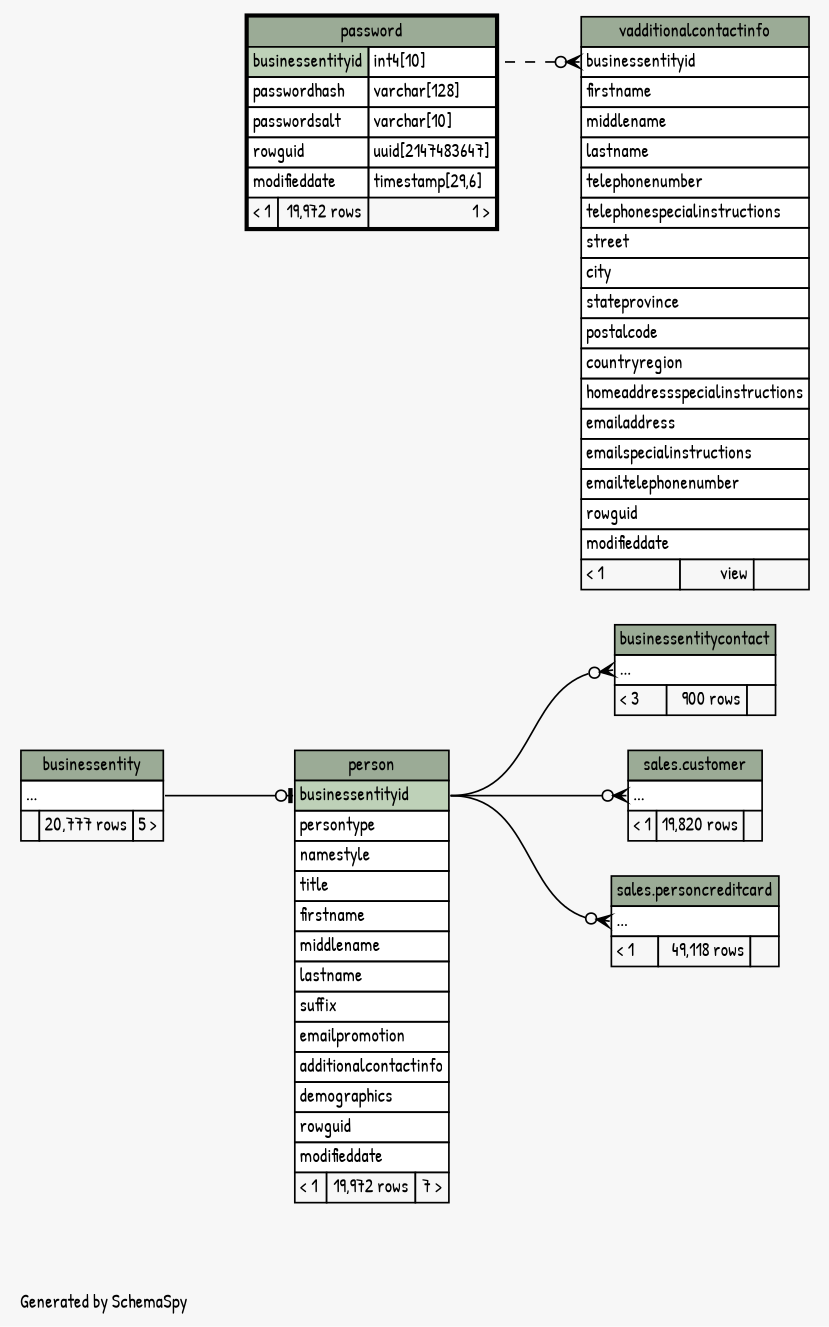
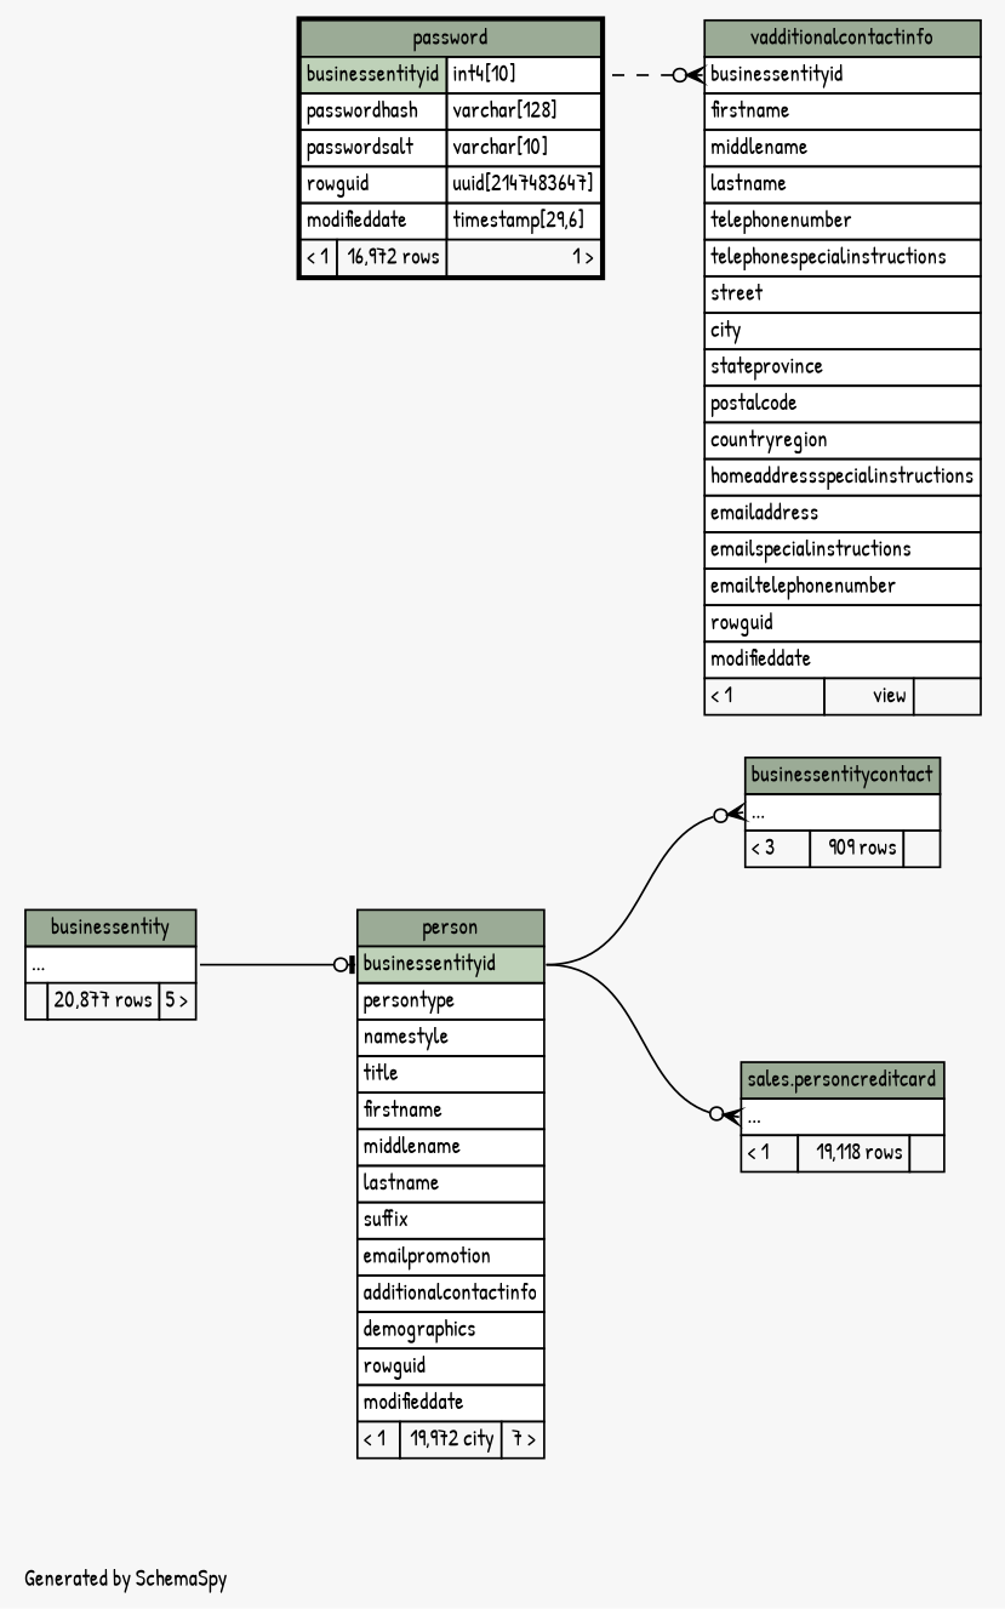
  digraph {
    bgcolor="#f7f7f7"
    fontname="Patrick Hand"
    fontsize=11
    label="\nGenerated by SchemaSpy"
    labeljust=l
    nodesep=0.18
    rankdir=RL
    ranksep=0.46
    node [fontname="Patrick Hand" fontsize=11 shape=plaintext]
    edge [arrowhead=none arrowsize=0.8 arrowtail=crowodot dir=back fontname="Patrick Hand" headport="businessentityid:e" tailport="elipses:w"]
-   n1 [label=<     <TABLE BORDER="0" CELLBORDER="1" CELLSPACING="0" BGCOLOR="#ffffff">       <TR><TD COLSPAN="3" BGCOLOR="#9bab96" ALIGN="CENTER">businessentitycontact</TD></TR>       <TR><TD PORT="elipses" COLSPAN="3" ALIGN="LEFT">...</TD></TR>       <TR><TD ALIGN="LEFT" BGCOLOR="#f7f7f7">&lt; 3</TD><TD ALIGN="RIGHT" BGCOLOR="#f7f7f7">900 rows</TD><TD ALIGN="RIGHT" BGCOLOR="#f7f7f7">  </TD></TR>     </TABLE>>]
-   n2 [label=<     <TABLE BORDER="0" CELLBORDER="1" CELLSPACING="0" BGCOLOR="#ffffff">       <TR><TD COLSPAN="3" BGCOLOR="#9bab96" ALIGN="CENTER">person</TD></TR>       <TR><TD PORT="businessentityid" COLSPAN="3" BGCOLOR="#bed1b8" ALIGN="LEFT">businessentityid</TD></TR>       <TR><TD PORT="persontype" COLSPAN="3" ALIGN="LEFT">persontype</TD></TR>       <TR><TD PORT="namestyle" COLSPAN="3" ALIGN="LEFT">namestyle</TD></TR>       <TR><TD PORT="title" COLSPAN="3" ALIGN="LEFT">title</TD></TR>       <TR><TD PORT="firstname" COLSPAN="3" ALIGN="LEFT">firstname</TD></TR>       <TR><TD PORT="middlename" COLSPAN="3" ALIGN="LEFT">middlename</TD></TR>       <TR><TD PORT="lastname" COLSPAN="3" ALIGN="LEFT">lastname</TD></TR>       <TR><TD PORT="suffix" COLSPAN="3" ALIGN="LEFT">suffix</TD></TR>       <TR><TD PORT="emailpromotion" COLSPAN="3" ALIGN="LEFT">emailpromotion</TD></TR>       <TR><TD PORT="additionalcontactinfo" COLSPAN="3" ALIGN="LEFT">additionalcontactinfo</TD></TR>       <TR><TD PORT="demographics" COLSPAN="3" ALIGN="LEFT">demographics</TD></TR>       <TR><TD PORT="rowguid" COLSPAN="3" ALIGN="LEFT">rowguid</TD></TR>       <TR><TD PORT="modifieddate" COLSPAN="3" ALIGN="LEFT">modifieddate</TD></TR>       <TR><TD ALIGN="LEFT" BGCOLOR="#f7f7f7">&lt; 1</TD><TD ALIGN="RIGHT" BGCOLOR="#f7f7f7">19,972 rows</TD><TD ALIGN="RIGHT" BGCOLOR="#f7f7f7">7 &gt;</TD></TR>     </TABLE>>]
-   n3 [label=<     <TABLE BORDER="0" CELLBORDER="1" CELLSPACING="0" BGCOLOR="#ffffff">       <TR><TD COLSPAN="3" BGCOLOR="#9bab96" ALIGN="CENTER">businessentity</TD></TR>       <TR><TD PORT="elipses" COLSPAN="3" ALIGN="LEFT">...</TD></TR>       <TR><TD ALIGN="LEFT" BGCOLOR="#f7f7f7">  </TD><TD ALIGN="RIGHT" BGCOLOR="#f7f7f7">20,777 rows</TD><TD ALIGN="RIGHT" BGCOLOR="#f7f7f7">5 &gt;</TD></TR>     </TABLE>>]
-   n4 [label=<     <TABLE BORDER="0" CELLBORDER="1" CELLSPACING="0" BGCOLOR="#ffffff">       <TR><TD COLSPAN="3" BGCOLOR="#9bab96" ALIGN="CENTER">sales.customer</TD></TR>       <TR><TD PORT="elipses" COLSPAN="3" ALIGN="LEFT">...</TD></TR>       <TR><TD ALIGN="LEFT" BGCOLOR="#f7f7f7">&lt; 1</TD><TD ALIGN="RIGHT" BGCOLOR="#f7f7f7">19,820 rows</TD><TD ALIGN="RIGHT" BGCOLOR="#f7f7f7">  </TD></TR>     </TABLE>>]
-   n5 [label=<     <TABLE BORDER="2" CELLBORDER="1" CELLSPACING="0" BGCOLOR="#ffffff">       <TR><TD COLSPAN="3" BGCOLOR="#9bab96" ALIGN="CENTER">password</TD></TR>       <TR><TD PORT="businessentityid" COLSPAN="2" BGCOLOR="#bed1b8" ALIGN="LEFT">businessentityid</TD><TD PORT="businessentityid.type" ALIGN="LEFT">int4[10]</TD></TR>       <TR><TD PORT="passwordhash" COLSPAN="2" ALIGN="LEFT">passwordhash</TD><TD PORT="passwordhash.type" ALIGN="LEFT">varchar[128]</TD></TR>       <TR><TD PORT="passwordsalt" COLSPAN="2" ALIGN="LEFT">passwordsalt</TD><TD PORT="passwordsalt.type" ALIGN="LEFT">varchar[10]</TD></TR>       <TR><TD PORT="rowguid" COLSPAN="2" ALIGN="LEFT">rowguid</TD><TD PORT="rowguid.type" ALIGN="LEFT">uuid[2147483647]</TD></TR>       <TR><TD PORT="modifieddate" COLSPAN="2" ALIGN="LEFT">modifieddate</TD><TD PORT="modifieddate.type" ALIGN="LEFT">timestamp[29,6]</TD></TR>       <TR><TD ALIGN="LEFT" BGCOLOR="#f7f7f7">&lt; 1</TD><TD ALIGN="RIGHT" BGCOLOR="#f7f7f7">19,972 rows</TD><TD ALIGN="RIGHT" BGCOLOR="#f7f7f7">1 &gt;</TD></TR>     </TABLE>>]
-   n6 [label=<     <TABLE BORDER="0" CELLBORDER="1" CELLSPACING="0" BGCOLOR="#ffffff">       <TR><TD COLSPAN="3" BGCOLOR="#9bab96" ALIGN="CENTER">sales.personcreditcard</TD></TR>       <TR><TD PORT="elipses" COLSPAN="3" ALIGN="LEFT">...</TD></TR>       <TR><TD ALIGN="LEFT" BGCOLOR="#f7f7f7">&lt; 1</TD><TD ALIGN="RIGHT" BGCOLOR="#f7f7f7">49,118 rows</TD><TD ALIGN="RIGHT" BGCOLOR="#f7f7f7">  </TD></TR>     </TABLE>>]
+   n1 [label=<     <TABLE BORDER="0" CELLBORDER="1" CELLSPACING="0" BGCOLOR="#ffffff">       <TR><TD COLSPAN="3" BGCOLOR="#9bab96" ALIGN="CENTER">businessentitycontact</TD></TR>       <TR><TD PORT="elipses" COLSPAN="3" ALIGN="LEFT">...</TD></TR>       <TR><TD ALIGN="LEFT" BGCOLOR="#f7f7f7">&lt; 3</TD><TD ALIGN="RIGHT" BGCOLOR="#f7f7f7">909 rows</TD><TD ALIGN="RIGHT" BGCOLOR="#f7f7f7">  </TD></TR>     </TABLE>>]
+   n2 [label=<     <TABLE BORDER="0" CELLBORDER="1" CELLSPACING="0" BGCOLOR="#ffffff">       <TR><TD COLSPAN="3" BGCOLOR="#9bab96" ALIGN="CENTER">person</TD></TR>       <TR><TD PORT="businessentityid" COLSPAN="3" BGCOLOR="#bed1b8" ALIGN="LEFT">businessentityid</TD></TR>       <TR><TD PORT="persontype" COLSPAN="3" ALIGN="LEFT">persontype</TD></TR>       <TR><TD PORT="namestyle" COLSPAN="3" ALIGN="LEFT">namestyle</TD></TR>       <TR><TD PORT="title" COLSPAN="3" ALIGN="LEFT">title</TD></TR>       <TR><TD PORT="firstname" COLSPAN="3" ALIGN="LEFT">firstname</TD></TR>       <TR><TD PORT="middlename" COLSPAN="3" ALIGN="LEFT">middlename</TD></TR>       <TR><TD PORT="lastname" COLSPAN="3" ALIGN="LEFT">lastname</TD></TR>       <TR><TD PORT="suffix" COLSPAN="3" ALIGN="LEFT">suffix</TD></TR>       <TR><TD PORT="emailpromotion" COLSPAN="3" ALIGN="LEFT">emailpromotion</TD></TR>       <TR><TD PORT="additionalcontactinfo" COLSPAN="3" ALIGN="LEFT">additionalcontactinfo</TD></TR>       <TR><TD PORT="demographics" COLSPAN="3" ALIGN="LEFT">demographics</TD></TR>       <TR><TD PORT="rowguid" COLSPAN="3" ALIGN="LEFT">rowguid</TD></TR>       <TR><TD PORT="modifieddate" COLSPAN="3" ALIGN="LEFT">modifieddate</TD></TR>       <TR><TD ALIGN="LEFT" BGCOLOR="#f7f7f7">&lt; 1</TD><TD ALIGN="RIGHT" BGCOLOR="#f7f7f7">19,972 city</TD><TD ALIGN="RIGHT" BGCOLOR="#f7f7f7">7 &gt;</TD></TR>     </TABLE>>]
+   n3 [label=<     <TABLE BORDER="0" CELLBORDER="1" CELLSPACING="0" BGCOLOR="#ffffff">       <TR><TD COLSPAN="3" BGCOLOR="#9bab96" ALIGN="CENTER">businessentity</TD></TR>       <TR><TD PORT="elipses" COLSPAN="3" ALIGN="LEFT">...</TD></TR>       <TR><TD ALIGN="LEFT" BGCOLOR="#f7f7f7">  </TD><TD ALIGN="RIGHT" BGCOLOR="#f7f7f7">20,877 rows</TD><TD ALIGN="RIGHT" BGCOLOR="#f7f7f7">5 &gt;</TD></TR>     </TABLE>>]
+   n5 [label=<     <TABLE BORDER="2" CELLBORDER="1" CELLSPACING="0" BGCOLOR="#ffffff">       <TR><TD COLSPAN="3" BGCOLOR="#9bab96" ALIGN="CENTER">password</TD></TR>       <TR><TD PORT="businessentityid" COLSPAN="2" BGCOLOR="#bed1b8" ALIGN="LEFT">businessentityid</TD><TD PORT="businessentityid.type" ALIGN="LEFT">int4[10]</TD></TR>       <TR><TD PORT="passwordhash" COLSPAN="2" ALIGN="LEFT">passwordhash</TD><TD PORT="passwordhash.type" ALIGN="LEFT">varchar[128]</TD></TR>       <TR><TD PORT="passwordsalt" COLSPAN="2" ALIGN="LEFT">passwordsalt</TD><TD PORT="passwordsalt.type" ALIGN="LEFT">varchar[10]</TD></TR>       <TR><TD PORT="rowguid" COLSPAN="2" ALIGN="LEFT">rowguid</TD><TD PORT="rowguid.type" ALIGN="LEFT">uuid[2147483647]</TD></TR>       <TR><TD PORT="modifieddate" COLSPAN="2" ALIGN="LEFT">modifieddate</TD><TD PORT="modifieddate.type" ALIGN="LEFT">timestamp[29,6]</TD></TR>       <TR><TD ALIGN="LEFT" BGCOLOR="#f7f7f7">&lt; 1</TD><TD ALIGN="RIGHT" BGCOLOR="#f7f7f7">16,972 rows</TD><TD ALIGN="RIGHT" BGCOLOR="#f7f7f7">1 &gt;</TD></TR>     </TABLE>>]
+   n6 [label=<     <TABLE BORDER="0" CELLBORDER="1" CELLSPACING="0" BGCOLOR="#ffffff">       <TR><TD COLSPAN="3" BGCOLOR="#9bab96" ALIGN="CENTER">sales.personcreditcard</TD></TR>       <TR><TD PORT="elipses" COLSPAN="3" ALIGN="LEFT">...</TD></TR>       <TR><TD ALIGN="LEFT" BGCOLOR="#f7f7f7">&lt; 1</TD><TD ALIGN="RIGHT" BGCOLOR="#f7f7f7">19,118 rows</TD><TD ALIGN="RIGHT" BGCOLOR="#f7f7f7">  </TD></TR>     </TABLE>>]
    n7 [label=<     <TABLE BORDER="0" CELLBORDER="1" CELLSPACING="0" BGCOLOR="#ffffff">       <TR><TD COLSPAN="3" BGCOLOR="#9bab96" ALIGN="CENTER">vadditionalcontactinfo</TD></TR>       <TR><TD PORT="businessentityid" COLSPAN="3" ALIGN="LEFT">businessentityid</TD></TR>       <TR><TD PORT="firstname" COLSPAN="3" ALIGN="LEFT">firstname</TD></TR>       <TR><TD PORT="middlename" COLSPAN="3" ALIGN="LEFT">middlename</TD></TR>       <TR><TD PORT="lastname" COLSPAN="3" ALIGN="LEFT">lastname</TD></TR>       <TR><TD PORT="telephonenumber" COLSPAN="3" ALIGN="LEFT">telephonenumber</TD></TR>       <TR><TD PORT="telephonespecialinstructions" COLSPAN="3" ALIGN="LEFT">telephonespecialinstructions</TD></TR>       <TR><TD PORT="street" COLSPAN="3" ALIGN="LEFT">street</TD></TR>       <TR><TD PORT="city" COLSPAN="3" ALIGN="LEFT">city</TD></TR>       <TR><TD PORT="stateprovince" COLSPAN="3" ALIGN="LEFT">stateprovince</TD></TR>       <TR><TD PORT="postalcode" COLSPAN="3" ALIGN="LEFT">postalcode</TD></TR>       <TR><TD PORT="countryregion" COLSPAN="3" ALIGN="LEFT">countryregion</TD></TR>       <TR><TD PORT="homeaddressspecialinstructions" COLSPAN="3" ALIGN="LEFT">homeaddressspecialinstructions</TD></TR>       <TR><TD PORT="emailaddress" COLSPAN="3" ALIGN="LEFT">emailaddress</TD></TR>       <TR><TD PORT="emailspecialinstructions" COLSPAN="3" ALIGN="LEFT">emailspecialinstructions</TD></TR>       <TR><TD PORT="emailtelephonenumber" COLSPAN="3" ALIGN="LEFT">emailtelephonenumber</TD></TR>       <TR><TD PORT="rowguid" COLSPAN="3" ALIGN="LEFT">rowguid</TD></TR>       <TR><TD PORT="modifieddate" COLSPAN="3" ALIGN="LEFT">modifieddate</TD></TR>       <TR><TD ALIGN="LEFT" BGCOLOR="#f7f7f7">&lt; 1</TD><TD ALIGN="RIGHT" BGCOLOR="#f7f7f7">view</TD><TD ALIGN="RIGHT" BGCOLOR="#f7f7f7">  </TD></TR>     </TABLE>>]
    n1 -> n2
    n2 -> n3 [arrowtail=teeodot headport="elipses:e" tailport="businessentityid:w"]
-   n4 -> n2
    n6 -> n2
    n7 -> n5 [headport="businessentityid.type:e" style=dashed tailport="businessentityid:w"]
  }
